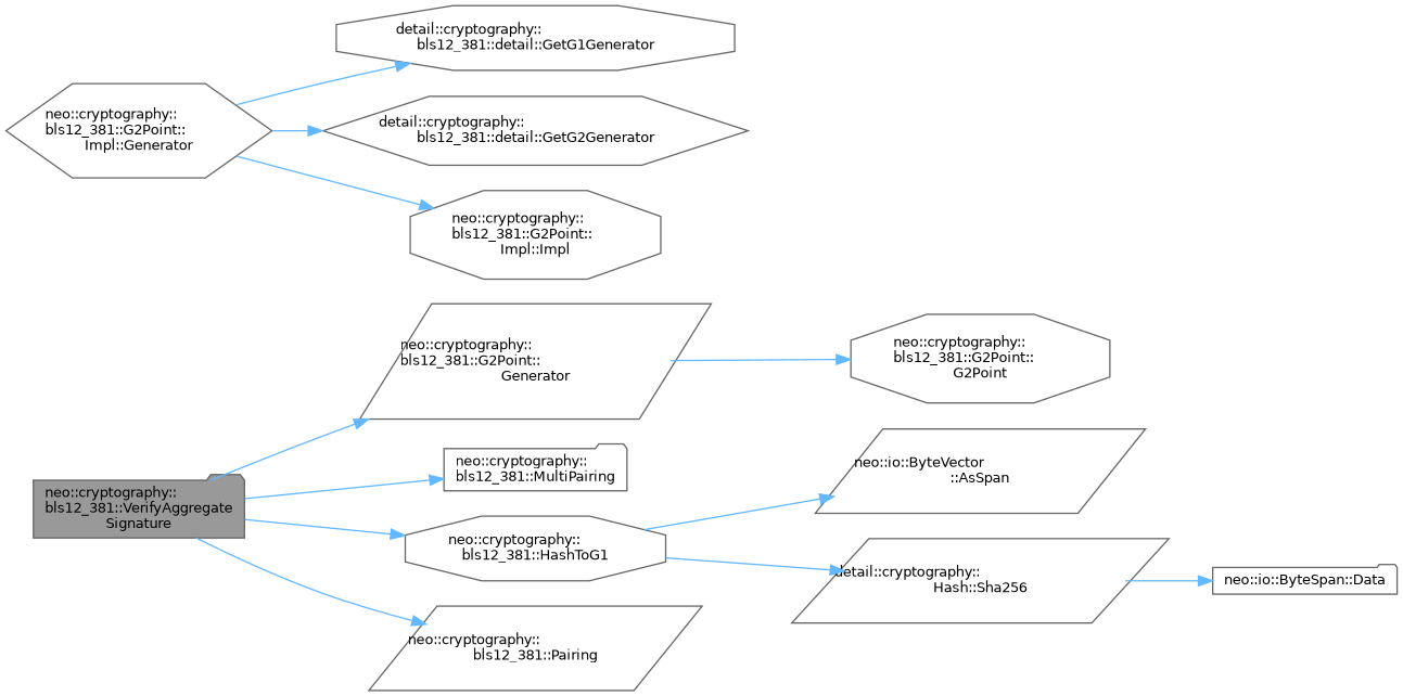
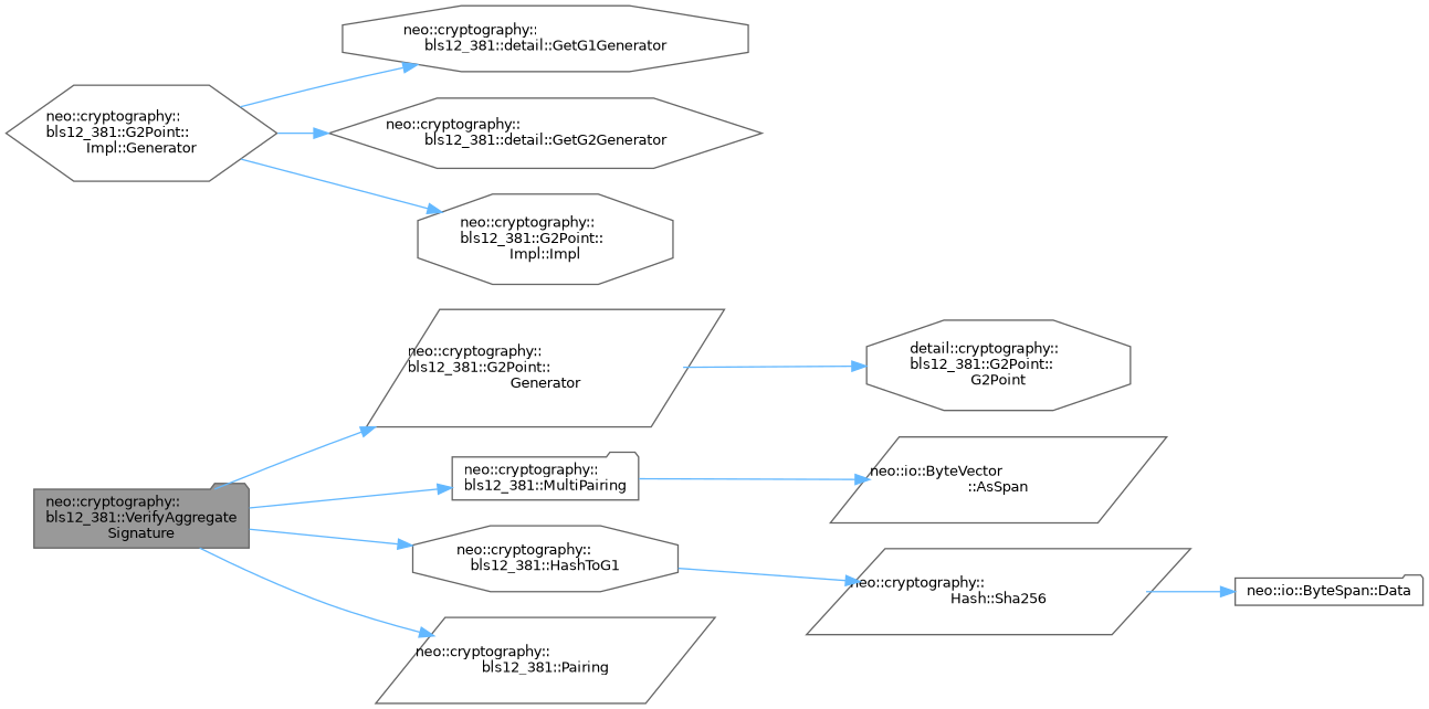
  digraph {
    rankdir=LR
    node [color=grey40 fillcolor=white fontname=Helvetica fontsize=10 shape=parallelogram style=filled]
    edge [color=steelblue1 fontname=Helvetica fontsize=10 labelfontname=Helvetica labelfontsize=10 style=solid]
    n1 [color=gray40 fillcolor=grey60 fontcolor=black height=0.2 label="neo::cryptography::\lbls12_381::VerifyAggregate\lSignature" shape=folder width=0.4]
    n2 [height=0.2 label="neo::cryptography::\lbls12_381::G2Point::\lGenerator" width=0.4]
    n3 [height=0.2 label="neo::cryptography::\lbls12_381::HashToG1" shape=octagon width=0.4]
    n4 [height=0.2 label="neo::cryptography::\lbls12_381::MultiPairing" shape=folder width=0.4]
    n5 [height=0.2 label="neo::cryptography::\lbls12_381::Pairing" width=0.4]
-   n6 [height=0.2 label="neo::cryptography::\lbls12_381::G2Point::\lG2Point" shape=octagon width=0.4]
+   n6 [height=0.2 label="detail::cryptography::\lbls12_381::G2Point::\lG2Point" shape=octagon width=0.4]
    n7 [height=0.2 label="neo::io::ByteVector\l::AsSpan" width=0.4]
-   n8 [height=0.2 label="detail::cryptography::\lHash::Sha256" width=0.4]
+   n8 [height=0.2 label="neo::cryptography::\lHash::Sha256" width=0.4]
    n9 [height=0.2 label="neo::cryptography::\lbls12_381::G2Point::\lImpl::Generator" shape=hexagon width=0.4]
-   n10 [height=0.2 label="detail::cryptography::\lbls12_381::detail::GetG1Generator" shape=octagon width=0.4]
-   n11 [height=0.2 label="detail::cryptography::\lbls12_381::detail::GetG2Generator" shape=hexagon width=0.4]
+   n10 [height=0.2 label="neo::cryptography::\lbls12_381::detail::GetG1Generator" shape=octagon width=0.4]
+   n11 [height=0.2 label="neo::cryptography::\lbls12_381::detail::GetG2Generator" shape=hexagon width=0.4]
    n12 [height=0.2 label="neo::cryptography::\lbls12_381::G2Point::\lImpl::Impl" shape=octagon width=0.4]
    n13 [height=0.2 label="neo::io::ByteSpan::Data" shape=folder width=0.4]
    n1 -> n2
    n1 -> n3
    n1 -> n4
    n1 -> n5
    n2 -> n6
-   n3 -> n7
+   n4 -> n7
    n3 -> n8
    n8 -> n13
    n9 -> n10
    n9 -> n11
    n9 -> n12
  }
